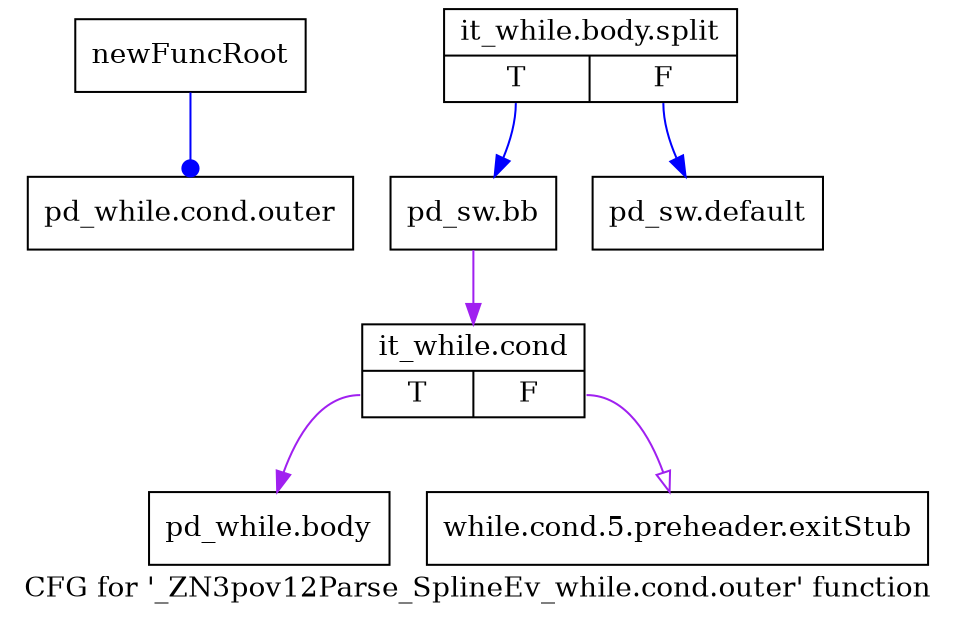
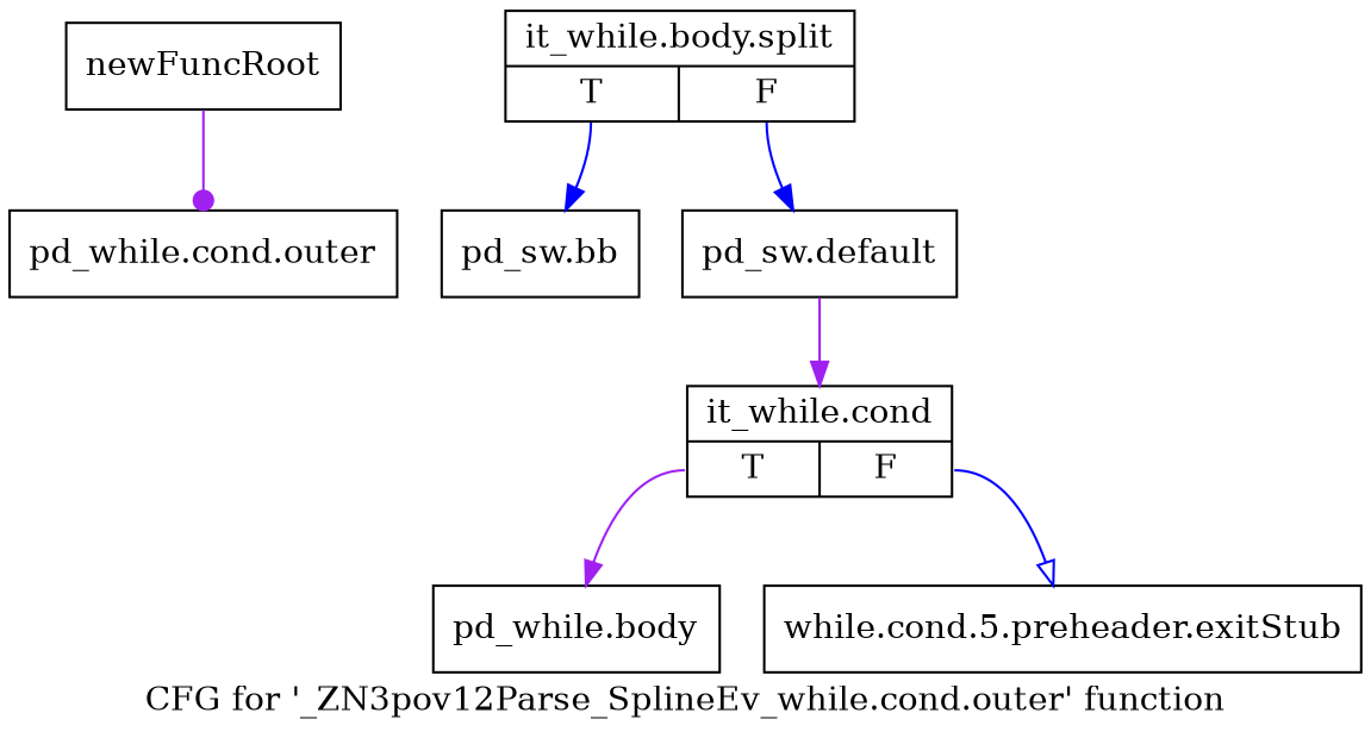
  digraph {
    label="CFG for '_ZN3pov12Parse_SplineEv_while.cond.outer' function"
    node [shape=record]
    edge [arrowhead=normal color=blue]
    n1 [label="{newFuncRoot}"]
    n2 [label="{pd_while.cond.outer}"]
    n3 [label="{it_while.cond|{<s0>T|<s1>F}}"]
    n4 [label="{while.cond.5.preheader.exitStub}"]
    n5 [label="{pd_while.body}"]
    n6 [label="{it_while.body.split|{<s0>T|<s1>F}}"]
    n7 [label="{pd_sw.bb}"]
    n8 [label="{pd_sw.default}"]
-   n1 -> n2 [arrowhead=dot]
-   n3 -> n4 [arrowhead=onormal color=purple tailport=s1]
+   n1 -> n2 [arrowhead=dot color=purple]
+   n3 -> n4 [arrowhead=onormal tailport=s1]
    n3 -> n5 [color=purple tailport=s0]
    n6 -> n7 [tailport=s0]
    n6 -> n8 [tailport=s1]
-   n7 -> n3 [color=purple]
+   n8 -> n3 [color=purple]
  }
